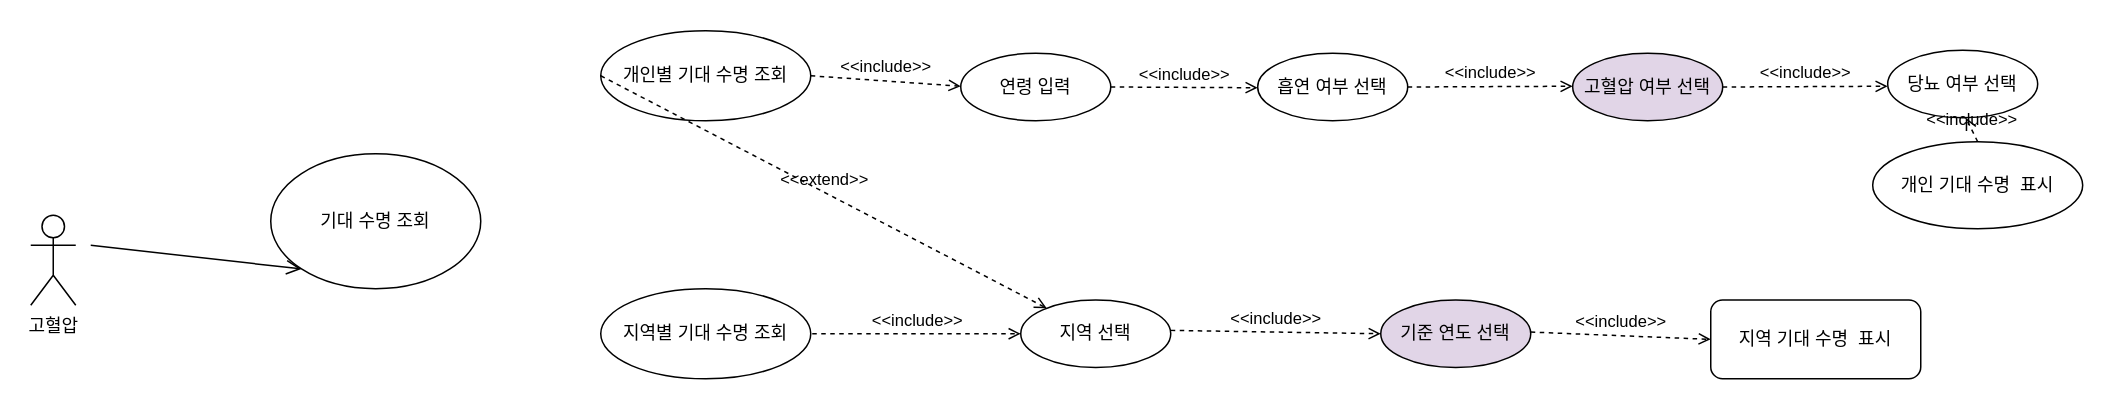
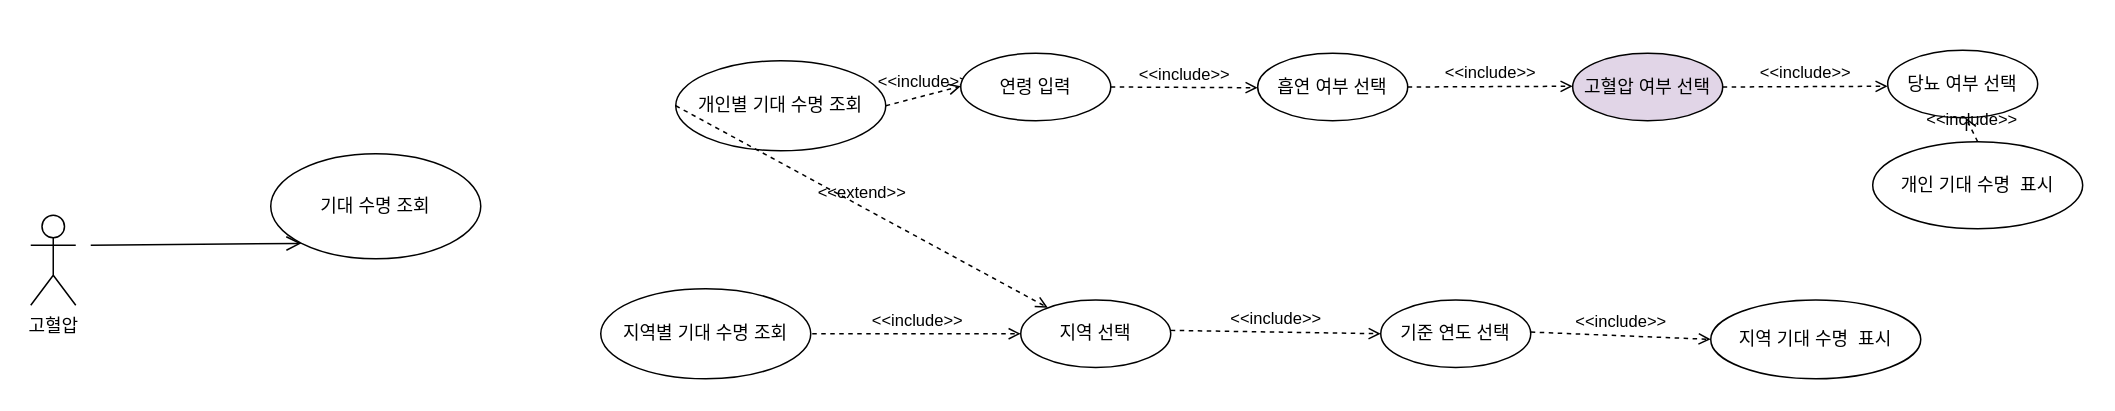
  <mxCell id="0" />
  <mxCell id="1" parent="0" />
  <mxCell id="2" value="고혈압" style="shape=umlActor;verticalLabelPosition=bottom;verticalAlign=top;html=1;outlineConnect=0;" parent="1" vertex="1"><mxGeometry x="20" y="143" width="30" height="60" as="geometry" /></mxCell>
  <mxCell id="3" value="지역별 기대 수명 조회" style="ellipse;whiteSpace=wrap;html=1;" parent="1" vertex="1"><mxGeometry x="400" y="192" width="140" height="60" as="geometry" /></mxCell>
  <mxCell id="4" value="지역 선택" style="ellipse;whiteSpace=wrap;html=1;" parent="1" vertex="1"><mxGeometry x="680" y="199.5" width="100" height="45" as="geometry" /></mxCell>
  <mxCell id="5" value="&amp;lt;&amp;lt;include&amp;gt;&amp;gt;" style="html=1;verticalAlign=bottom;labelBackgroundColor=none;endArrow=open;endFill=0;dashed=1;rounded=0;entryX=0;entryY=0.5;entryDx=0;entryDy=0;" parent="1" target="4" edge="1"><mxGeometry width="160" relative="1" as="geometry"><mxPoint x="541" y="222" as="sourcePoint" /><mxPoint x="680" y="228.25" as="targetPoint" /></mxGeometry></mxCell>
- <mxCell id="6" value="기준 연도 선택" style="ellipse;whiteSpace=wrap;html=1;fillColor=#e1d5e7;" parent="1" vertex="1"><mxGeometry x="920" y="199.5" width="100" height="45" as="geometry" /></mxCell>
- <mxCell id="7" value="개인별 기대 수명 조회" style="ellipse;whiteSpace=wrap;html=1;" parent="1" vertex="1"><mxGeometry x="400" y="20" width="140" height="60" as="geometry" /></mxCell>
+ <mxCell id="6" value="기준 연도 선택" style="ellipse;whiteSpace=wrap;html=1;" parent="1" vertex="1"><mxGeometry x="920" y="199.5" width="100" height="45" as="geometry" /></mxCell>
+ <mxCell id="7" value="개인별 기대 수명 조회" style="ellipse;whiteSpace=wrap;html=1;" parent="1" vertex="1"><mxGeometry x="450" y="40" width="140" height="60" as="geometry" /></mxCell>
  <mxCell id="8" value="&amp;lt;&amp;lt;include&amp;gt;&amp;gt;" style="html=1;verticalAlign=bottom;labelBackgroundColor=none;endArrow=open;endFill=0;dashed=1;rounded=0;exitX=1;exitY=0.5;exitDx=0;exitDy=0;" parent="1" source="7" edge="1"><mxGeometry width="160" relative="1" as="geometry"><mxPoint x="540" y="52" as="sourcePoint" /><mxPoint x="640" y="57" as="targetPoint" /></mxGeometry></mxCell>
  <mxCell id="9" value="연령 입력" style="ellipse;whiteSpace=wrap;html=1;" parent="1" vertex="1"><mxGeometry x="640" y="35" width="100" height="45" as="geometry" /></mxCell>
  <mxCell id="10" value="&amp;lt;&amp;lt;include&amp;gt;&amp;gt;" style="html=1;verticalAlign=bottom;labelBackgroundColor=none;endArrow=open;endFill=0;dashed=1;rounded=0;exitX=1;exitY=0.5;exitDx=0;exitDy=0;" parent="1" source="9" edge="1"><mxGeometry width="160" relative="1" as="geometry"><mxPoint x="487.96" y="93.54" as="sourcePoint" /><mxPoint x="837.96" y="58" as="targetPoint" /></mxGeometry></mxCell>
  <mxCell id="11" value="흡연 여부 선택" style="ellipse;whiteSpace=wrap;html=1;" parent="1" vertex="1"><mxGeometry x="837.96" y="35" width="100" height="45" as="geometry" /></mxCell>
  <mxCell id="12" value="&amp;lt;&amp;lt;include&amp;gt;&amp;gt;" style="html=1;verticalAlign=bottom;labelBackgroundColor=none;endArrow=open;endFill=0;dashed=1;rounded=0;exitX=1;exitY=0.5;exitDx=0;exitDy=0;" parent="1" source="11" edge="1"><mxGeometry width="160" relative="1" as="geometry"><mxPoint x="490" y="95" as="sourcePoint" /><mxPoint x="1047.96" y="57" as="targetPoint" /></mxGeometry></mxCell>
  <mxCell id="13" value="고혈압 여부 선택" style="ellipse;whiteSpace=wrap;html=1;fillColor=#e1d5e7;" parent="1" vertex="1"><mxGeometry x="1047.96" y="35" width="100" height="45" as="geometry" /></mxCell>
  <mxCell id="14" value="당뇨 여부 선택" style="ellipse;whiteSpace=wrap;html=1;" parent="1" vertex="1"><mxGeometry x="1257.96" y="33" width="100" height="45" as="geometry" /></mxCell>
  <mxCell id="15" value="" style="endArrow=open;startArrow=none;endFill=0;startFill=0;endSize=8;html=1;verticalAlign=bottom;labelBackgroundColor=none;strokeWidth=1;rounded=0;entryX=0;entryY=1;entryDx=0;entryDy=0;" parent="1" target="17" edge="1"><mxGeometry width="160" relative="1" as="geometry"><mxPoint x="60" y="163" as="sourcePoint" /><mxPoint x="120" y="113" as="targetPoint" /></mxGeometry></mxCell>
  <mxCell id="16" value="&amp;lt;&amp;lt;include&amp;gt;&amp;gt;" style="html=1;verticalAlign=bottom;labelBackgroundColor=none;endArrow=open;endFill=0;dashed=1;rounded=0;exitX=1;exitY=0.5;exitDx=0;exitDy=0;" parent="1" edge="1"><mxGeometry width="160" relative="1" as="geometry"><mxPoint x="1147.96" y="57.5" as="sourcePoint" /><mxPoint x="1257.96" y="57" as="targetPoint" /></mxGeometry></mxCell>
- <mxCell id="17" value="기대 수명 조회" style="ellipse;whiteSpace=wrap;html=1;" parent="1" vertex="1"><mxGeometry x="180" y="102" width="140" height="90" as="geometry" /></mxCell>
+ <mxCell id="17" value="기대 수명 조회" style="ellipse;whiteSpace=wrap;html=1;" parent="1" vertex="1"><mxGeometry x="180" y="102" width="140" height="70" as="geometry" /></mxCell>
  <mxCell id="18" value="&amp;lt;&amp;lt;extend&amp;gt;&amp;gt;" style="html=1;verticalAlign=bottom;labelBackgroundColor=none;endArrow=open;endFill=0;dashed=1;rounded=0;exitX=0;exitY=0.5;exitDx=0;exitDy=0;" parent="1" source="7" target="4" edge="1"><mxGeometry width="160" relative="1" as="geometry"><mxPoint x="400" y="52" as="sourcePoint" /><mxPoint x="500" y="132" as="targetPoint" /></mxGeometry></mxCell>
  <mxCell id="19" value="&amp;lt;&amp;lt;include&amp;gt;&amp;gt;" style="html=1;verticalAlign=bottom;labelBackgroundColor=none;endArrow=open;endFill=0;dashed=1;rounded=0;exitX=1.018;exitY=0.6;exitDx=0;exitDy=0;exitPerimeter=0;entryX=0;entryY=0.5;entryDx=0;entryDy=0;" parent="1" target="6" edge="1"><mxGeometry width="160" relative="1" as="geometry"><mxPoint x="780" y="219.75" as="sourcePoint" /><mxPoint x="907.3" y="257.25" as="targetPoint" /></mxGeometry></mxCell>
- <mxCell id="20" value="지역 기대 수명&amp;nbsp; 표시" style="whiteSpace=wrap;html=1;rounded=1;" parent="1" vertex="1"><mxGeometry x="1140" y="199.5" width="140" height="52.5" as="geometry" /></mxCell>
+ <mxCell id="20" value="지역 기대 수명&amp;nbsp; 표시" style="ellipse;whiteSpace=wrap;html=1;" parent="1" vertex="1"><mxGeometry x="1140" y="199.5" width="140" height="52.5" as="geometry" /></mxCell>
  <mxCell id="21" value="&amp;lt;&amp;lt;include&amp;gt;&amp;gt;" style="html=1;verticalAlign=bottom;labelBackgroundColor=none;endArrow=open;endFill=0;dashed=1;rounded=0;exitX=1.018;exitY=0.6;exitDx=0;exitDy=0;exitPerimeter=0;entryX=0;entryY=0.5;entryDx=0;entryDy=0;" parent="1" target="20" edge="1"><mxGeometry width="160" relative="1" as="geometry"><mxPoint x="1020" y="220.88" as="sourcePoint" /><mxPoint x="1120" y="223" as="targetPoint" /></mxGeometry></mxCell>
  <mxCell id="22" value="개인 기대 수명&amp;nbsp; 표시" style="ellipse;whiteSpace=wrap;html=1;" parent="1" vertex="1"><mxGeometry x="1247.96" y="94" width="140" height="58" as="geometry" /></mxCell>
  <mxCell id="23" value="&amp;lt;&amp;lt;include&amp;gt;&amp;gt;" style="html=1;verticalAlign=bottom;labelBackgroundColor=none;endArrow=open;endFill=0;dashed=1;rounded=0;exitX=0.5;exitY=0;exitDx=0;exitDy=0;" parent="1" source="22" edge="1"><mxGeometry x="-0.18" y="1" width="160" relative="1" as="geometry"><mxPoint x="1200" y="78.5" as="sourcePoint" /><mxPoint x="1310" y="78" as="targetPoint" /><mxPoint as="offset" /></mxGeometry></mxCell>
